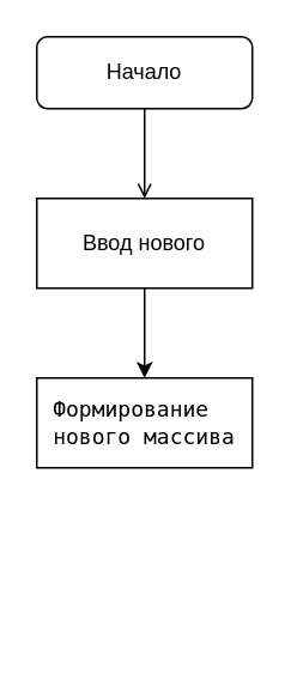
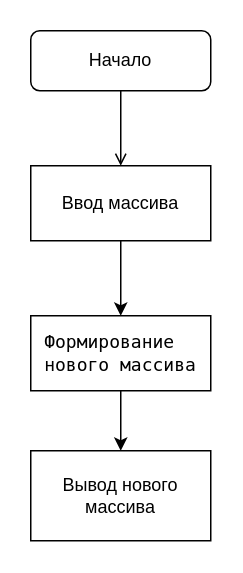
  <mxCell id="0" />
  <mxCell id="1" parent="0" />
  <mxCell id="2" value="" style="edgeStyle=orthogonalEdgeStyle;rounded=0;orthogonalLoop=1;jettySize=auto;html=1;endArrow=open;" edge="1" parent="1" source="3" target="5"><mxGeometry relative="1" as="geometry" /></mxCell>
  <mxCell id="3" value="Начало" style="rounded=1;whiteSpace=wrap;html=1;fontSize=12;glass=0;strokeWidth=1;shadow=0;" parent="1" vertex="1"><mxGeometry x="20" y="20" width="120" height="40" as="geometry" /></mxCell>
  <mxCell id="4" value="" style="edgeStyle=orthogonalEdgeStyle;rounded=0;orthogonalLoop=1;jettySize=auto;html=1;" edge="1" parent="1" source="5" target="7"><mxGeometry relative="1" as="geometry" /></mxCell>
- <mxCell id="5" value="Ввод нового" style="rounded=0;whiteSpace=wrap;html=1;" vertex="1" parent="1"><mxGeometry x="20" y="110" width="120" height="50" as="geometry" /></mxCell>
+ <mxCell id="5" value="Ввод массива" style="rounded=0;whiteSpace=wrap;html=1;" vertex="1" parent="1"><mxGeometry x="20" y="110" width="120" height="50" as="geometry" /></mxCell>
+ <mxCell id="6" style="edgeStyle=orthogonalEdgeStyle;rounded=0;orthogonalLoop=1;jettySize=auto;html=1;" edge="1" parent="1" source="7" target="8"><mxGeometry relative="1" as="geometry" /></mxCell>
  <mxCell id="7" value="&lt;div style=&quot;text-align: left;&quot;&gt;&lt;font style=&quot;font-size: 12px;&quot; face=&quot;Söhne Mono, Monaco, Andale Mono, Ubuntu Mono, monospace&quot;&gt;&lt;span style=&quot;white-space: pre;&quot;&gt;Формирование &lt;br&gt;нового массива&lt;/span&gt;&lt;/font&gt;&lt;br&gt;&lt;/div&gt;" style="rounded=0;whiteSpace=wrap;html=1;" vertex="1" parent="1"><mxGeometry x="20" y="210" width="120" height="50" as="geometry" /></mxCell>
+ <mxCell id="8" value="Вывод нового массива" style="rounded=0;whiteSpace=wrap;html=1;" vertex="1" parent="1"><mxGeometry x="20" y="300" width="120" height="60" as="geometry" /></mxCell>
